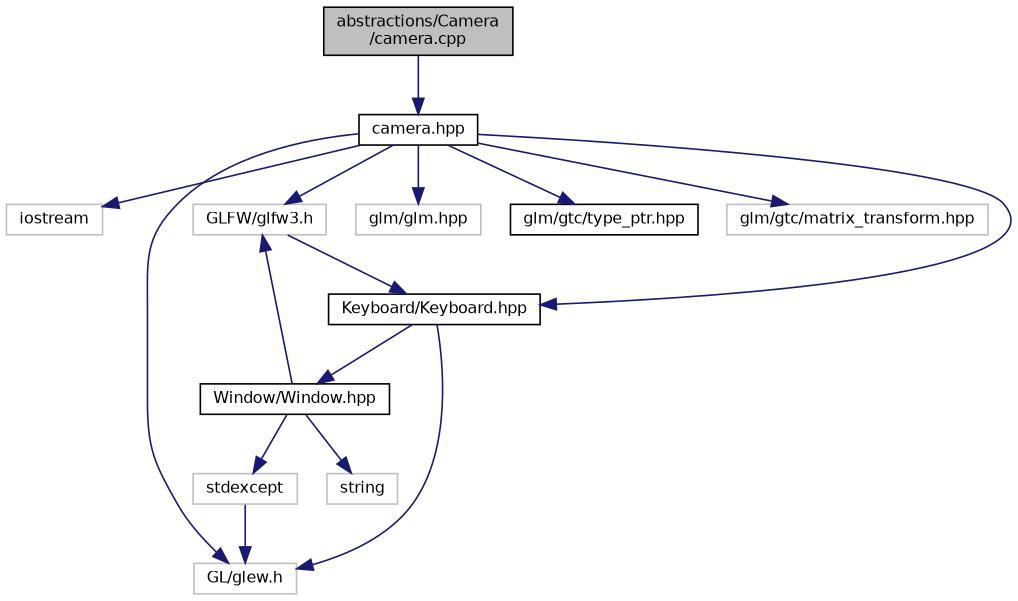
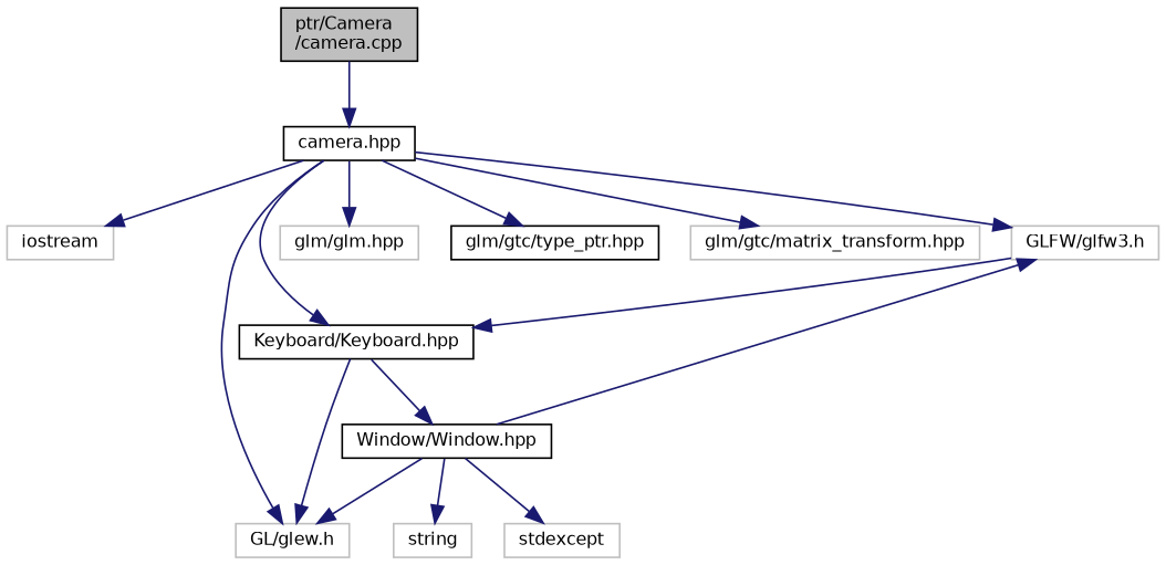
  digraph {
    node [color=grey75 fillcolor=white fontname=Helvetica fontsize=10 shape=record style=filled]
    edge [color=midnightblue fontname=Helvetica fontsize=10 labelfontname=Helvetica labelfontsize=10 style=solid]
-   n1 [color=black fillcolor=grey75 fontcolor=black height=0.2 label="abstractions/Camera\l/camera.cpp" width=0.4]
+   n1 [color=black fillcolor=grey75 fontcolor=black height=0.2 label="ptr/Camera\l/camera.cpp" width=0.4]
    n2 [color=black height=0.2 label="camera.hpp" width=0.4]
    n3 [height=0.2 label=iostream width=0.4]
    n4 [height=0.2 label="GL/glew.h" width=0.4]
    n5 [height=0.2 label="GLFW/glfw3.h" width=0.4]
    n6 [height=0.2 label="glm/glm.hpp" width=0.4]
    n7 [color=black height=0.2 label="glm/gtc/type_ptr.hpp" width=0.4]
    n8 [height=0.2 label="glm/gtc/matrix_transform.hpp" width=0.4]
    n9 [color=black height=0.2 label="Keyboard/Keyboard.hpp" width=0.4]
    n10 [color=black height=0.2 label="Window/Window.hpp" width=0.4]
    n11 [height=0.2 label=string width=0.4]
    n12 [height=0.2 label=stdexcept width=0.4]
    n1 -> n2
    n2 -> n3
    n2 -> n4
    n2 -> n5
    n2 -> n6
    n2 -> n7
    n2 -> n8
    n2 -> n9
    n5 -> n9
    n9 -> n4
    n9 -> n10
-   n12 -> n4
+   n10 -> n4
    n10 -> n5
    n10 -> n11
    n10 -> n12
  }
